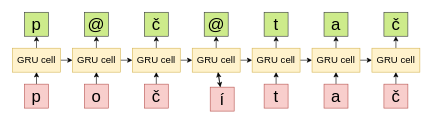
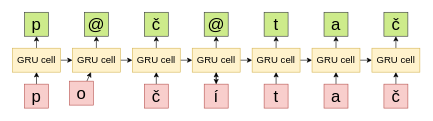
  <mxCell id="0" />
  <mxCell id="1" parent="0" />
  <mxCell id="2" style="edgeStyle=none;html=1;fontSize=21;" edge="1" parent="1" source="4" target="7"><mxGeometry relative="1" as="geometry"><mxPoint x="60" y="80" as="targetPoint" /></mxGeometry></mxCell>
  <mxCell id="3" style="edgeStyle=none;html=1;fontSize=16;" edge="1" parent="1" source="4" target="10"><mxGeometry relative="1" as="geometry" /></mxCell>
  <mxCell id="4" value="GRU cell" style="rounded=0;whiteSpace=wrap;html=1;fillColor=#fff2cc;strokeColor=#d6b656;fontSize=16;" parent="1" vertex="1"><mxGeometry x="20" y="80" width="80" height="40" as="geometry" /></mxCell>
  <mxCell id="5" style="edgeStyle=none;html=1;fontSize=21;" parent="1" source="6" target="4" edge="1"><mxGeometry relative="1" as="geometry" /></mxCell>
  <mxCell id="6" value="p" style="whiteSpace=wrap;html=1;aspect=fixed;fillColor=#f8cecc;strokeColor=#b85450;fontSize=28;" parent="1" vertex="1"><mxGeometry x="40" y="140" width="40" height="40" as="geometry" /></mxCell>
  <mxCell id="7" value="p" style="whiteSpace=wrap;html=1;aspect=fixed;fillColor=#cdeb8b;strokeColor=#36393d;fontSize=28;" parent="1" vertex="1"><mxGeometry x="40" y="20" width="40" height="40" as="geometry" /></mxCell>
  <mxCell id="8" style="edgeStyle=none;html=1;fontSize=21;" edge="1" parent="1" source="10" target="13"><mxGeometry relative="1" as="geometry"><mxPoint x="160" y="80" as="targetPoint" /></mxGeometry></mxCell>
  <mxCell id="9" style="edgeStyle=none;html=1;fontSize=16;" edge="1" parent="1" source="10" target="16"><mxGeometry relative="1" as="geometry" /></mxCell>
  <mxCell id="10" value="GRU cell" style="rounded=0;whiteSpace=wrap;html=1;fillColor=#fff2cc;strokeColor=#d6b656;fontSize=16;" vertex="1" parent="1"><mxGeometry x="120" y="80" width="80" height="40" as="geometry" /></mxCell>
  <mxCell id="11" style="edgeStyle=none;html=1;fontSize=21;" edge="1" parent="1" source="12" target="10"><mxGeometry relative="1" as="geometry" /></mxCell>
- <mxCell id="12" value="o" style="whiteSpace=wrap;html=1;aspect=fixed;fillColor=#f8cecc;strokeColor=#b85450;fontSize=28;" vertex="1" parent="1"><mxGeometry x="140" y="140" width="40" height="40" as="geometry" /></mxCell>
+ <mxCell id="12" value="o" style="whiteSpace=wrap;html=1;aspect=fixed;fillColor=#f8cecc;strokeColor=#b85450;fontSize=28;" vertex="1" parent="1"><mxGeometry x="115" y="135" width="40" height="40" as="geometry" /></mxCell>
  <mxCell id="13" value="@" style="whiteSpace=wrap;html=1;aspect=fixed;fillColor=#cdeb8b;strokeColor=#36393d;fontSize=28;" vertex="1" parent="1"><mxGeometry x="140" y="20" width="40" height="40" as="geometry" /></mxCell>
  <mxCell id="14" style="edgeStyle=none;html=1;fontSize=21;" edge="1" parent="1" source="16" target="19"><mxGeometry relative="1" as="geometry"><mxPoint x="260" y="80" as="targetPoint" /></mxGeometry></mxCell>
  <mxCell id="15" style="edgeStyle=none;html=1;fontSize=16;" edge="1" parent="1" source="16" target="23"><mxGeometry relative="1" as="geometry" /></mxCell>
  <mxCell id="16" value="GRU cell" style="rounded=0;whiteSpace=wrap;html=1;fillColor=#fff2cc;strokeColor=#d6b656;fontSize=16;" vertex="1" parent="1"><mxGeometry x="220" y="80" width="80" height="40" as="geometry" /></mxCell>
  <mxCell id="17" style="edgeStyle=none;html=1;fontSize=21;" edge="1" parent="1" source="18" target="16"><mxGeometry relative="1" as="geometry" /></mxCell>
  <mxCell id="18" value="č" style="whiteSpace=wrap;html=1;aspect=fixed;fillColor=#f8cecc;strokeColor=#b85450;fontSize=28;" vertex="1" parent="1"><mxGeometry x="240" y="140" width="40" height="40" as="geometry" /></mxCell>
  <mxCell id="19" value="č" style="whiteSpace=wrap;html=1;aspect=fixed;fillColor=#cdeb8b;strokeColor=#36393d;fontSize=28;" vertex="1" parent="1"><mxGeometry x="240" y="20" width="40" height="40" as="geometry" /></mxCell>
  <mxCell id="20" style="edgeStyle=none;html=1;fontSize=21;" edge="1" parent="1" source="23" target="26"><mxGeometry relative="1" as="geometry"><mxPoint x="360" y="80" as="targetPoint" /></mxGeometry></mxCell>
  <mxCell id="21" style="edgeStyle=none;html=1;fontSize=16;" edge="1" parent="1" source="23" target="29"><mxGeometry relative="1" as="geometry" /></mxCell>
  <mxCell id="22" value="" style="edgeStyle=none;html=1;fontSize=16;" edge="1" parent="1" source="23" target="25"><mxGeometry relative="1" as="geometry" /></mxCell>
  <mxCell id="23" value="GRU cell" style="rounded=0;whiteSpace=wrap;html=1;fillColor=#fff2cc;strokeColor=#d6b656;fontSize=16;" vertex="1" parent="1"><mxGeometry x="320" y="80" width="80" height="40" as="geometry" /></mxCell>
  <mxCell id="24" style="edgeStyle=none;html=1;fontSize=21;" edge="1" parent="1" source="25" target="23"><mxGeometry relative="1" as="geometry" /></mxCell>
- <mxCell id="25" value="í" style="whiteSpace=wrap;html=1;aspect=fixed;fillColor=#f8cecc;strokeColor=#b85450;fontSize=28;" vertex="1" parent="1"><mxGeometry x="350" y="145" width="40" height="40" as="geometry" /></mxCell>
+ <mxCell id="25" value="í" style="whiteSpace=wrap;html=1;aspect=fixed;fillColor=#f8cecc;strokeColor=#b85450;fontSize=28;" vertex="1" parent="1"><mxGeometry x="340" y="140" width="40" height="40" as="geometry" /></mxCell>
  <mxCell id="26" value="@" style="whiteSpace=wrap;html=1;aspect=fixed;fillColor=#cdeb8b;strokeColor=#36393d;fontSize=28;" vertex="1" parent="1"><mxGeometry x="340" y="20" width="40" height="40" as="geometry" /></mxCell>
  <mxCell id="27" style="edgeStyle=none;html=1;fontSize=21;" edge="1" parent="1" source="29" target="32"><mxGeometry relative="1" as="geometry"><mxPoint x="460" y="80" as="targetPoint" /></mxGeometry></mxCell>
  <mxCell id="28" style="edgeStyle=none;html=1;fontSize=16;" edge="1" parent="1" source="29" target="35"><mxGeometry relative="1" as="geometry" /></mxCell>
  <mxCell id="29" value="GRU cell" style="rounded=0;whiteSpace=wrap;html=1;fillColor=#fff2cc;strokeColor=#d6b656;fontSize=16;" vertex="1" parent="1"><mxGeometry x="420" y="80" width="80" height="40" as="geometry" /></mxCell>
  <mxCell id="30" style="edgeStyle=none;html=1;fontSize=21;" edge="1" parent="1" source="31" target="29"><mxGeometry relative="1" as="geometry" /></mxCell>
  <mxCell id="31" value="t" style="whiteSpace=wrap;html=1;aspect=fixed;fillColor=#f8cecc;strokeColor=#b85450;fontSize=28;" vertex="1" parent="1"><mxGeometry x="440" y="140" width="40" height="40" as="geometry" /></mxCell>
  <mxCell id="32" value="t" style="whiteSpace=wrap;html=1;aspect=fixed;fillColor=#cdeb8b;strokeColor=#36393d;fontSize=28;" vertex="1" parent="1"><mxGeometry x="440" y="20" width="40" height="40" as="geometry" /></mxCell>
  <mxCell id="33" style="edgeStyle=none;html=1;fontSize=21;" edge="1" parent="1" source="35" target="38"><mxGeometry relative="1" as="geometry"><mxPoint x="560" y="80" as="targetPoint" /></mxGeometry></mxCell>
  <mxCell id="34" style="edgeStyle=none;html=1;fontSize=16;" edge="1" parent="1" source="35" target="40"><mxGeometry relative="1" as="geometry" /></mxCell>
  <mxCell id="35" value="GRU cell" style="rounded=0;whiteSpace=wrap;html=1;fillColor=#fff2cc;strokeColor=#d6b656;fontSize=16;" vertex="1" parent="1"><mxGeometry x="520" y="80" width="80" height="40" as="geometry" /></mxCell>
  <mxCell id="36" style="edgeStyle=none;html=1;fontSize=21;" edge="1" parent="1" source="37" target="35"><mxGeometry relative="1" as="geometry" /></mxCell>
  <mxCell id="37" value="a" style="whiteSpace=wrap;html=1;aspect=fixed;fillColor=#f8cecc;strokeColor=#b85450;fontSize=28;" vertex="1" parent="1"><mxGeometry x="540" y="140" width="40" height="40" as="geometry" /></mxCell>
  <mxCell id="38" value="a" style="whiteSpace=wrap;html=1;aspect=fixed;fillColor=#cdeb8b;strokeColor=#36393d;fontSize=28;" vertex="1" parent="1"><mxGeometry x="540" y="20" width="40" height="40" as="geometry" /></mxCell>
  <mxCell id="39" style="edgeStyle=none;html=1;fontSize=21;" edge="1" parent="1" source="40" target="43"><mxGeometry relative="1" as="geometry"><mxPoint x="660" y="80" as="targetPoint" /></mxGeometry></mxCell>
  <mxCell id="40" value="GRU cell" style="rounded=0;whiteSpace=wrap;html=1;fillColor=#fff2cc;strokeColor=#d6b656;fontSize=16;" vertex="1" parent="1"><mxGeometry x="620" y="80" width="80" height="40" as="geometry" /></mxCell>
  <mxCell id="41" style="edgeStyle=none;html=1;fontSize=21;" edge="1" parent="1" source="42" target="40"><mxGeometry relative="1" as="geometry" /></mxCell>
  <mxCell id="42" value="č" style="whiteSpace=wrap;html=1;aspect=fixed;fillColor=#f8cecc;strokeColor=#b85450;fontSize=28;" vertex="1" parent="1"><mxGeometry x="640" y="140" width="40" height="40" as="geometry" /></mxCell>
  <mxCell id="43" value="č" style="whiteSpace=wrap;html=1;aspect=fixed;fillColor=#cdeb8b;strokeColor=#36393d;fontSize=28;" vertex="1" parent="1"><mxGeometry x="640" y="20" width="40" height="40" as="geometry" /></mxCell>
